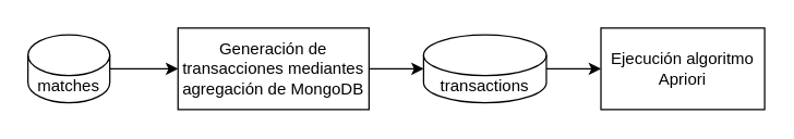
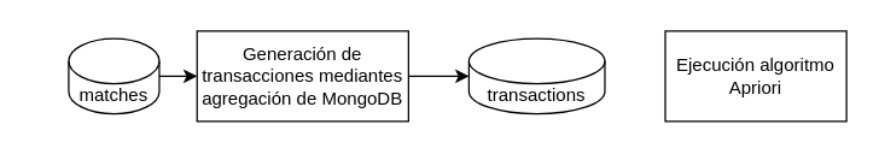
  <mxCell id="0" />
  <mxCell id="1" parent="0" />
  <mxCell id="2" value="" style="edgeStyle=orthogonalEdgeStyle;rounded=0;orthogonalLoop=1;jettySize=auto;html=1;" edge="1" parent="1" source="3" target="5"><mxGeometry relative="1" as="geometry" /></mxCell>
- <mxCell id="3" value="matches" style="shape=cylinder3;whiteSpace=wrap;html=1;boundedLbl=1;backgroundOutline=1;size=15;" vertex="1" parent="1"><mxGeometry x="20" y="25" width="60" height="50" as="geometry" /></mxCell>
+ <mxCell id="3" value="matches" style="shape=cylinder3;whiteSpace=wrap;html=1;boundedLbl=1;backgroundOutline=1;size=15;" vertex="1" parent="1"><mxGeometry x="45" y="25" width="60" height="50" as="geometry" /></mxCell>
  <mxCell id="4" value="" style="edgeStyle=orthogonalEdgeStyle;rounded=0;orthogonalLoop=1;jettySize=auto;html=1;" edge="1" parent="1" source="5" target="7"><mxGeometry relative="1" as="geometry" /></mxCell>
  <mxCell id="5" value="Generación de transacciones mediantes agregación de MongoDB" style="rounded=0;whiteSpace=wrap;html=1;" vertex="1" parent="1"><mxGeometry x="130" y="20" width="140" height="60" as="geometry" /></mxCell>
- <mxCell id="6" value="" style="edgeStyle=orthogonalEdgeStyle;rounded=0;orthogonalLoop=1;jettySize=auto;html=1;" edge="1" parent="1" source="7" target="8"><mxGeometry relative="1" as="geometry" /></mxCell>
  <mxCell id="7" value="transactions" style="shape=cylinder3;whiteSpace=wrap;html=1;boundedLbl=1;backgroundOutline=1;size=15;" vertex="1" parent="1"><mxGeometry x="310" y="25" width="90" height="50" as="geometry" /></mxCell>
  <mxCell id="8" value="Ejecución algoritmo Apriori" style="rounded=0;whiteSpace=wrap;html=1;" vertex="1" parent="1"><mxGeometry x="440" y="20" width="120" height="60" as="geometry" /></mxCell>
